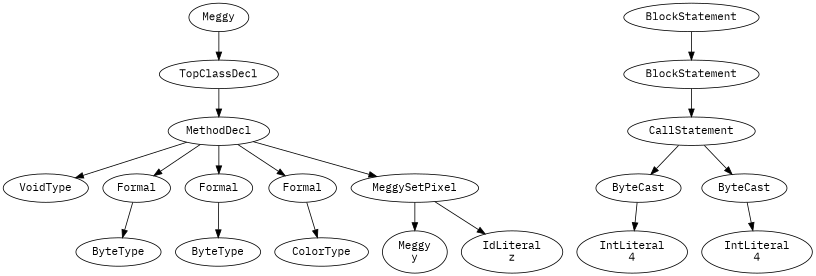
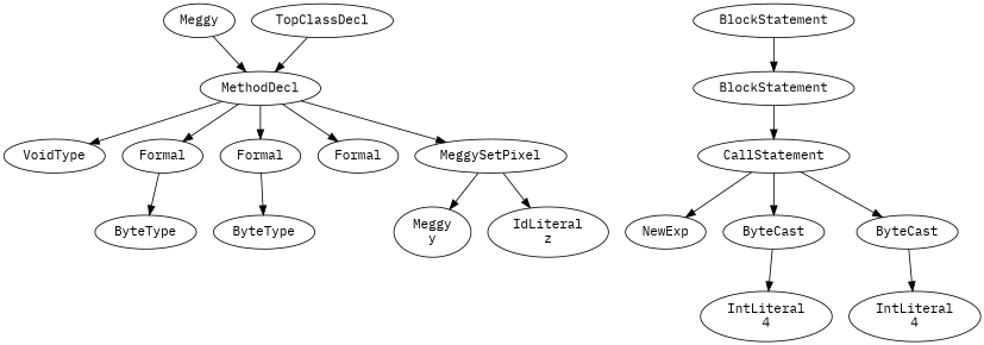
  digraph {
    fontname="IBM Plex Mono"
    node [fontname="IBM Plex Mono"]
    edge [fontname="IBM Plex Mono"]
    n1 [label=Meggy]
    n2 [label=TopClassDecl]
    n3 [label=MethodDecl]
    n4 [label=BlockStatement]
    n5 [label=BlockStatement]
    n6 [label=CallStatement]
+   n7 [label=NewExp]
    n8 [label=ByteCast]
    n9 [label=ByteCast]
    n10 [label="IntLiteral\n4"]
    n11 [label="IntLiteral\n4"]
    n12 [label=VoidType]
    n13 [label=Formal]
    n14 [label=Formal]
    n15 [label=Formal]
    n16 [label=MeggySetPixel]
    n17 [label=ByteType]
    n18 [label=ByteType]
-   n19 [label=ColorType]
    n20 [label="Meggy\ny"]
    n21 [label="IdLiteral\nz"]
-   n1 -> n2
+   n1 -> n3
    n2 -> n3
    n3 -> n12
    n3 -> n13
    n3 -> n14
    n3 -> n15
    n3 -> n16
    n4 -> n5
    n5 -> n6
+   n6 -> n7
    n6 -> n8
    n6 -> n9
    n8 -> n10
    n9 -> n11
    n13 -> n17
    n14 -> n18
-   n15 -> n19
    n16 -> n20
    n16 -> n21
  }
